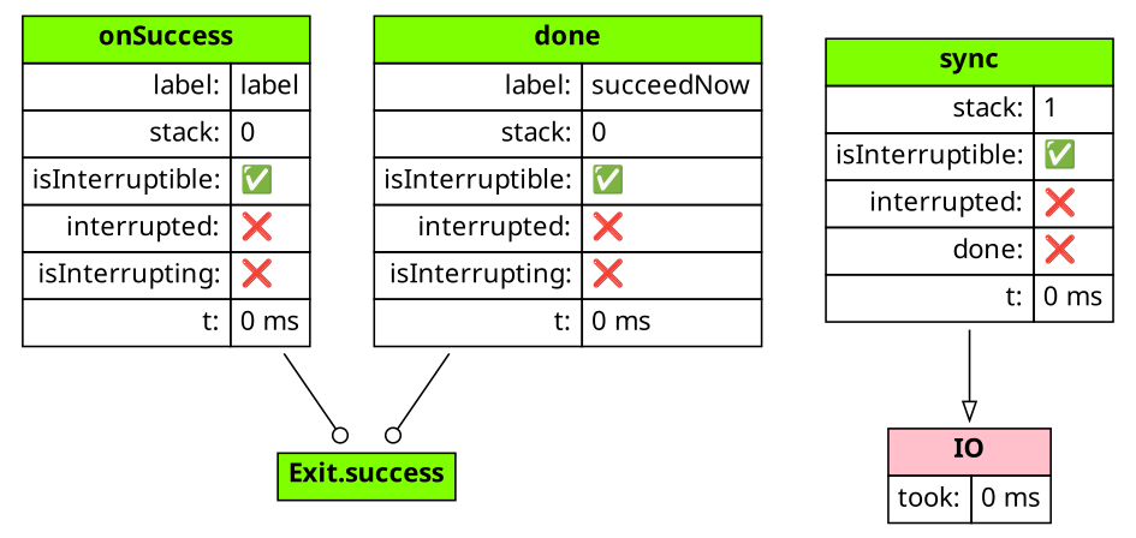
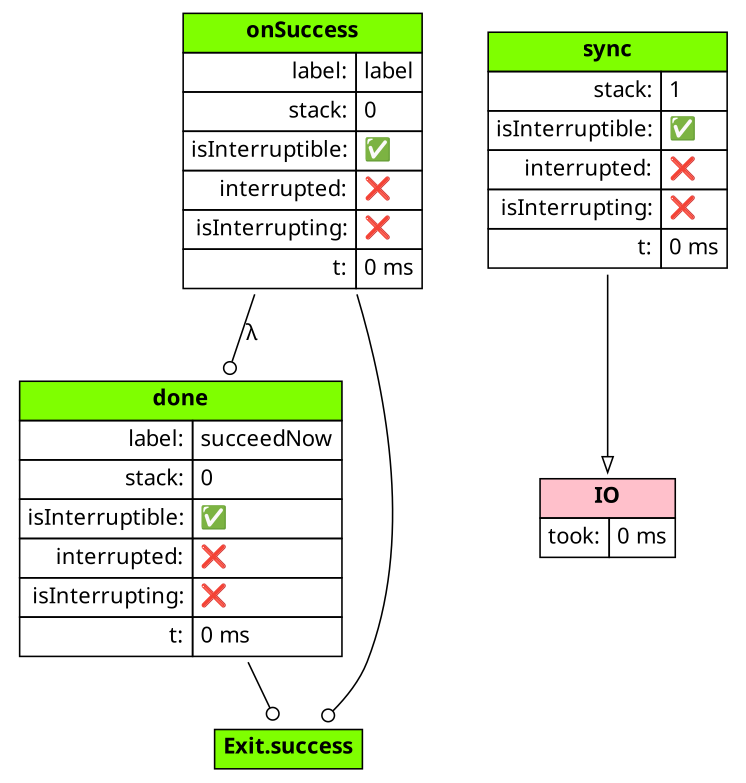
  digraph {
    fontname="Noto Sans"
    node [fontname="Noto Sans" shape=none]
    edge [arrowhead=odot fontname="Noto Sans"]
    n1 [label=<<table CELLPADDING="4" BORDER="0" CELLBORDER="1" CELLSPACING="0"><tr><td BGCOLOR="chartreuse1" colspan='2'><b>onSuccess</b></td></tr><tr><td align='right'>label:</td><td align='left'>label</td></tr><tr><td align='right'>stack:</td><td align='left'>0</td></tr><tr><td align='right'>isInterruptible:</td><td align='left'>✅</td></tr><tr><td align='right'>interrupted:</td><td align='left'>❌</td></tr><tr><td align='right'>isInterrupting:</td><td align='left'>❌</td></tr><tr><td align='right'>t:</td><td align='left'>0 ms</td></tr></table>>]
    n2 [label=<<table CELLPADDING="4" BORDER="0" CELLBORDER="1" CELLSPACING="0"><tr><td BGCOLOR="chartreuse1" colspan='2'><b>done</b></td></tr><tr><td align='right'>label:</td><td align='left'>succeedNow</td></tr><tr><td align='right'>stack:</td><td align='left'>0</td></tr><tr><td align='right'>isInterruptible:</td><td align='left'>✅</td></tr><tr><td align='right'>interrupted:</td><td align='left'>❌</td></tr><tr><td align='right'>isInterrupting:</td><td align='left'>❌</td></tr><tr><td align='right'>t:</td><td align='left'>0 ms</td></tr></table>>]
    n3 [label=<<table CELLPADDING="4" BORDER="0" CELLBORDER="1" CELLSPACING="0"><tr><td BGCOLOR="chartreuse1" colspan='2'><b>Exit.success</b></td></tr></table>>]
-   n4 [label=<<table CELLPADDING="4" BORDER="0" CELLBORDER="1" CELLSPACING="0"><tr><td BGCOLOR="chartreuse1" colspan='2'><b>sync</b></td></tr><tr><td align='right'>stack:</td><td align='left'>1</td></tr><tr><td align='right'>isInterruptible:</td><td align='left'>✅</td></tr><tr><td align='right'>interrupted:</td><td align='left'>❌</td></tr><tr><td align='right'>done:</td><td align='left'>❌</td></tr><tr><td align='right'>t:</td><td align='left'>0 ms</td></tr></table>>]
+   n4 [label=<<table CELLPADDING="4" BORDER="0" CELLBORDER="1" CELLSPACING="0"><tr><td BGCOLOR="chartreuse1" colspan='2'><b>sync</b></td></tr><tr><td align='right'>stack:</td><td align='left'>1</td></tr><tr><td align='right'>isInterruptible:</td><td align='left'>✅</td></tr><tr><td align='right'>interrupted:</td><td align='left'>❌</td></tr><tr><td align='right'>isInterrupting:</td><td align='left'>❌</td></tr><tr><td align='right'>t:</td><td align='left'>0 ms</td></tr></table>>]
    n5 [label=<<table CELLPADDING="4" BORDER="0" CELLBORDER="1" CELLSPACING="0"><tr><td BGCOLOR="pink" colspan='2'><b>IO</b></td></tr><tr><td align='right'>took:</td><td align='left'>0 ms</td></tr></table>>]
+   n1 -> n2 [label="λ"]
    n1 -> n3
    n2 -> n3
    n4 -> n5 [arrowhead=onormal]
  }
